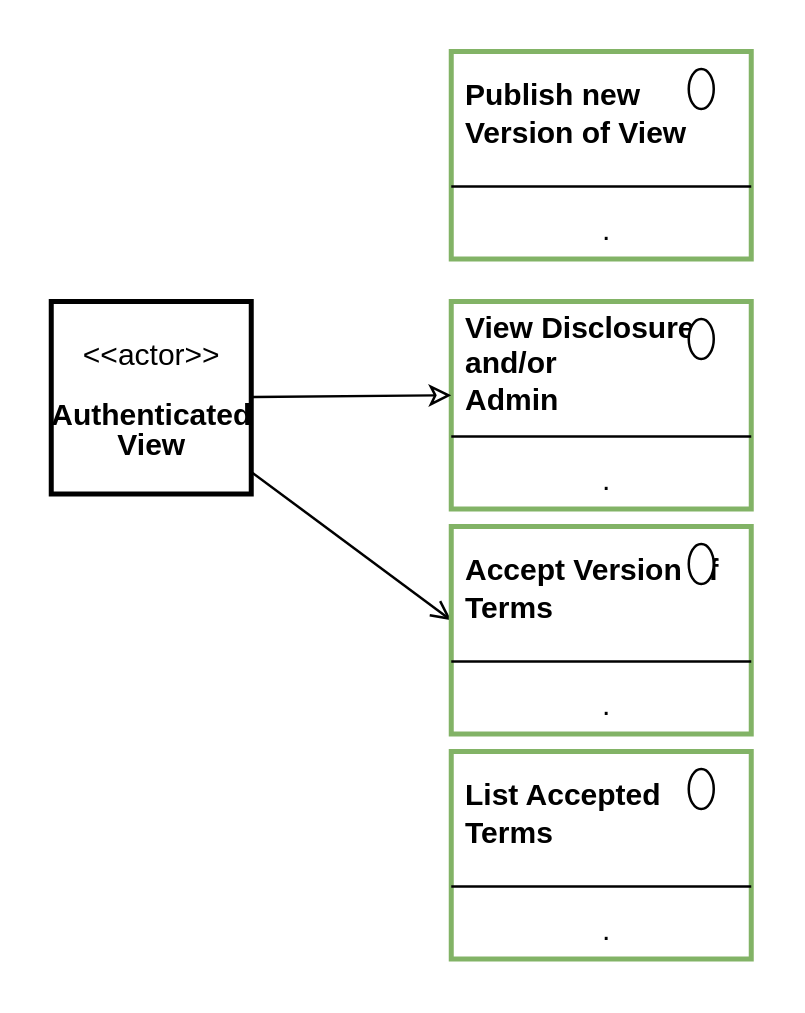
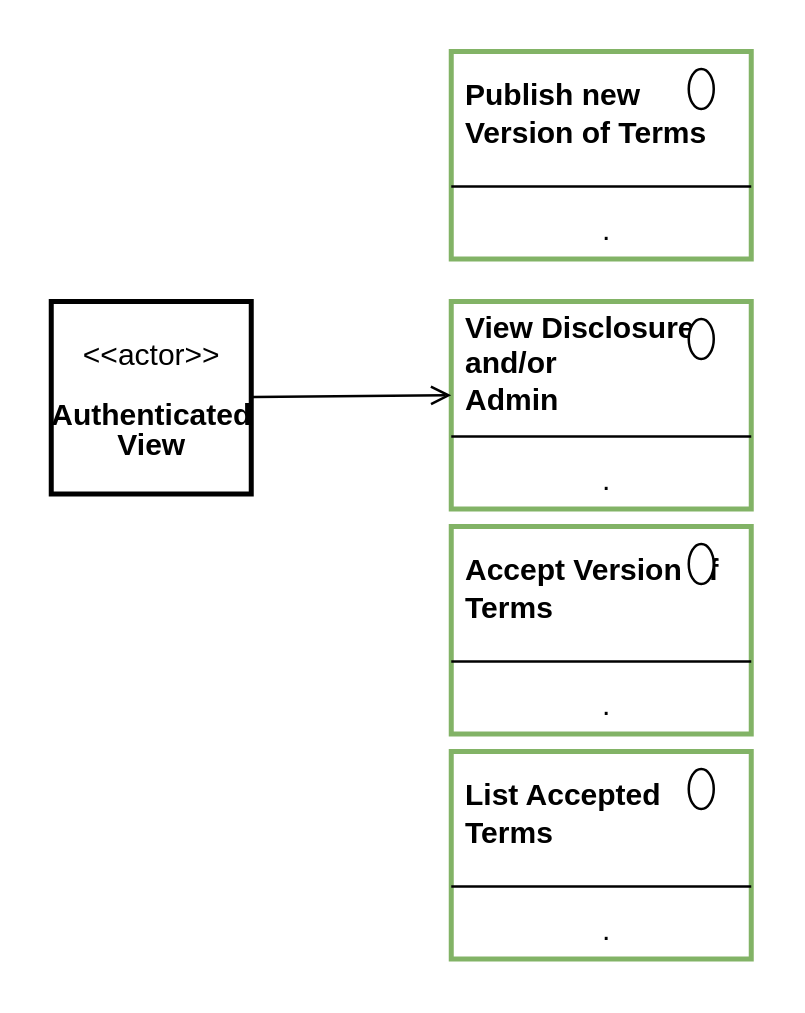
  <mxCell id="0" />
  <mxCell id="1" parent="0" />
  <mxCell id="2" value="" style="fontStyle=1;align=center;verticalAlign=top;childLayout=stackLayout;horizontal=1;horizontalStack=0;resizeParent=1;resizeParentMax=0;resizeLast=0;marginBottom=0;strokeColor=#82b366;strokeWidth=2;fillColor=none;" parent="1" vertex="1"><mxGeometry x="180" y="120" width="120" height="83" as="geometry" /></mxCell>
  <mxCell id="3" value="View Disclosure&lt;br&gt;and/or&lt;br&gt;Admin" style="html=1;align=left;spacingLeft=4;verticalAlign=middle;strokeColor=none;fillColor=none;fontStyle=1" parent="2" vertex="1"><mxGeometry width="120" height="50" as="geometry" /></mxCell>
  <mxCell id="4" value="" style="shape=ellipse;" parent="3" vertex="1"><mxGeometry x="1" width="10" height="16" relative="1" as="geometry"><mxPoint x="-25" y="7" as="offset" /></mxGeometry></mxCell>
  <mxCell id="5" value="" style="line;strokeWidth=1;fillColor=none;align=left;verticalAlign=middle;spacingTop=-1;spacingLeft=3;spacingRight=3;rotatable=0;labelPosition=right;points=[];portConstraint=eastwest;" parent="2" vertex="1"><mxGeometry y="50" width="120" height="8" as="geometry" /></mxCell>
  <mxCell id="6" value="." style="html=1;align=center;spacingLeft=4;verticalAlign=top;strokeColor=none;fillColor=none;" parent="2" vertex="1"><mxGeometry y="58" width="120" height="25" as="geometry" /></mxCell>
- <mxCell id="7" style="edgeStyle=none;rounded=0;orthogonalLoop=1;jettySize=auto;html=1;entryX=0;entryY=0.75;entryDx=0;entryDy=0;endArrow=classic;endFill=0;" parent="1" source="9" target="3" edge="1"><mxGeometry relative="1" as="geometry" /></mxCell>
- <mxCell id="8" style="edgeStyle=none;rounded=0;orthogonalLoop=1;jettySize=auto;html=1;entryX=0;entryY=0.75;entryDx=0;entryDy=0;endArrow=open;endFill=0;" parent="1" source="9" target="11" edge="1"><mxGeometry relative="1" as="geometry" /></mxCell>
+ <mxCell id="7" style="edgeStyle=none;rounded=0;orthogonalLoop=1;jettySize=auto;html=1;entryX=0;entryY=0.75;entryDx=0;entryDy=0;endArrow=open;endFill=0;" parent="1" source="9" target="3" edge="1"><mxGeometry relative="1" as="geometry" /></mxCell>
  <mxCell id="9" value="&lt;p style=&quot;line-height: 100%&quot;&gt;&amp;lt;&amp;lt;actor&amp;gt;&amp;gt;&lt;br&gt;&lt;br&gt;&lt;b&gt;Authenticated&lt;br&gt;View&lt;/b&gt;&lt;/p&gt;" style="text;html=1;align=center;verticalAlign=middle;dashed=0;strokeColor=#000000;strokeWidth=2;" parent="1" vertex="1"><mxGeometry x="20" y="120" width="80" height="77" as="geometry" /></mxCell>
  <mxCell id="10" value="" style="fontStyle=1;align=center;verticalAlign=top;childLayout=stackLayout;horizontal=1;horizontalStack=0;resizeParent=1;resizeParentMax=0;resizeLast=0;marginBottom=0;strokeColor=#82b366;strokeWidth=2;fillColor=none;" parent="1" vertex="1"><mxGeometry x="180" y="210" width="120" height="83" as="geometry" /></mxCell>
  <mxCell id="11" value="Accept Version of &lt;br&gt;Terms" style="html=1;align=left;spacingLeft=4;verticalAlign=middle;strokeColor=none;fillColor=none;fontStyle=1" parent="10" vertex="1"><mxGeometry width="120" height="50" as="geometry" /></mxCell>
  <mxCell id="12" value="" style="shape=ellipse;" parent="11" vertex="1"><mxGeometry x="1" width="10" height="16" relative="1" as="geometry"><mxPoint x="-25" y="7" as="offset" /></mxGeometry></mxCell>
  <mxCell id="13" value="" style="line;strokeWidth=1;fillColor=none;align=left;verticalAlign=middle;spacingTop=-1;spacingLeft=3;spacingRight=3;rotatable=0;labelPosition=right;points=[];portConstraint=eastwest;" parent="10" vertex="1"><mxGeometry y="50" width="120" height="8" as="geometry" /></mxCell>
  <mxCell id="14" value="." style="html=1;align=center;spacingLeft=4;verticalAlign=top;strokeColor=none;fillColor=none;" parent="10" vertex="1"><mxGeometry y="58" width="120" height="25" as="geometry" /></mxCell>
  <mxCell id="15" value="" style="fontStyle=1;align=center;verticalAlign=top;childLayout=stackLayout;horizontal=1;horizontalStack=0;resizeParent=1;resizeParentMax=0;resizeLast=0;marginBottom=0;strokeColor=#82b366;strokeWidth=2;fillColor=none;" parent="1" vertex="1"><mxGeometry x="180" y="20" width="120" height="83" as="geometry" /></mxCell>
- <mxCell id="16" value="Publish new &lt;br&gt;Version&amp;nbsp;of View" style="html=1;align=left;spacingLeft=4;verticalAlign=middle;strokeColor=none;fillColor=none;fontStyle=1" parent="15" vertex="1"><mxGeometry width="120" height="50" as="geometry" /></mxCell>
+ <mxCell id="16" value="Publish new &lt;br&gt;Version&amp;nbsp;of Terms" style="html=1;align=left;spacingLeft=4;verticalAlign=middle;strokeColor=none;fillColor=none;fontStyle=1" parent="15" vertex="1"><mxGeometry width="120" height="50" as="geometry" /></mxCell>
  <mxCell id="17" value="" style="shape=ellipse;" parent="16" vertex="1"><mxGeometry x="1" width="10" height="16" relative="1" as="geometry"><mxPoint x="-25" y="7" as="offset" /></mxGeometry></mxCell>
  <mxCell id="18" value="" style="line;strokeWidth=1;fillColor=none;align=left;verticalAlign=middle;spacingTop=-1;spacingLeft=3;spacingRight=3;rotatable=0;labelPosition=right;points=[];portConstraint=eastwest;" parent="15" vertex="1"><mxGeometry y="50" width="120" height="8" as="geometry" /></mxCell>
  <mxCell id="19" value="." style="html=1;align=center;spacingLeft=4;verticalAlign=top;strokeColor=none;fillColor=none;" parent="15" vertex="1"><mxGeometry y="58" width="120" height="25" as="geometry" /></mxCell>
  <mxCell id="20" value="" style="fontStyle=1;align=center;verticalAlign=top;childLayout=stackLayout;horizontal=1;horizontalStack=0;resizeParent=1;resizeParentMax=0;resizeLast=0;marginBottom=0;strokeColor=#82b366;strokeWidth=2;fillColor=none;" parent="1" vertex="1"><mxGeometry x="180" y="300" width="120" height="83" as="geometry" /></mxCell>
  <mxCell id="21" value="List Accepted &lt;br&gt;Terms" style="html=1;align=left;spacingLeft=4;verticalAlign=middle;strokeColor=none;fillColor=none;fontStyle=1" parent="20" vertex="1"><mxGeometry width="120" height="50" as="geometry" /></mxCell>
  <mxCell id="22" value="" style="shape=ellipse;" parent="21" vertex="1"><mxGeometry x="1" width="10" height="16" relative="1" as="geometry"><mxPoint x="-25" y="7" as="offset" /></mxGeometry></mxCell>
  <mxCell id="23" value="" style="line;strokeWidth=1;fillColor=none;align=left;verticalAlign=middle;spacingTop=-1;spacingLeft=3;spacingRight=3;rotatable=0;labelPosition=right;points=[];portConstraint=eastwest;" parent="20" vertex="1"><mxGeometry y="50" width="120" height="8" as="geometry" /></mxCell>
  <mxCell id="24" value="." style="html=1;align=center;spacingLeft=4;verticalAlign=top;strokeColor=none;fillColor=none;" parent="20" vertex="1"><mxGeometry y="58" width="120" height="25" as="geometry" /></mxCell>
  <mxCell id="25" value="Title" parent="0" />
  <mxCell id="26" value="Information" parent="0" />
